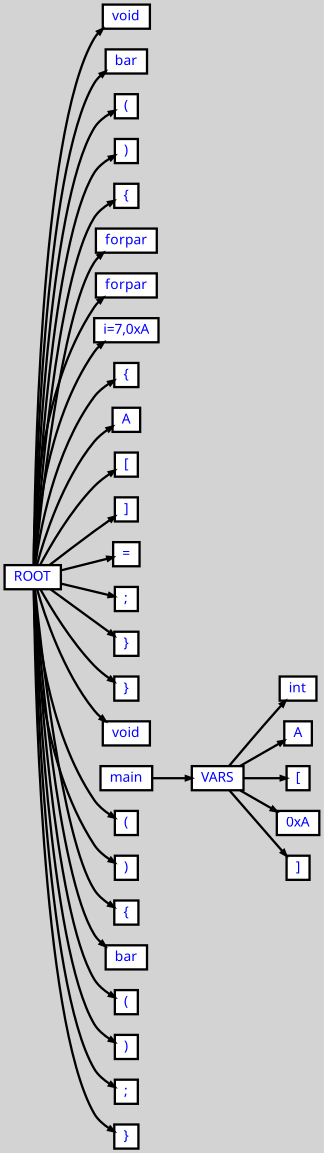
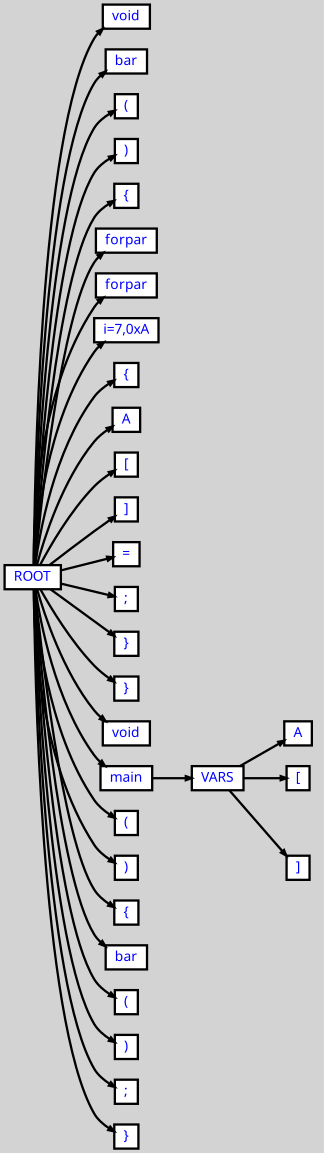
  digraph {
    bgcolor=lightgrey
    fontname="Noto Sans"
    ordering=out
    rankdir=LR
    ranksep=.4
    node [color=black fillcolor=white fixedsize=false fontcolor=blue fontname="Noto Sans" fontsize=12 shape=box style="filled, solid, bold"]
    edge [arrowsize=.5 color=black fontname="Noto Sans" style=bold]
    n1 [height=.25 label=ROOT width=.25]
    n2 [height=.25 label=void width=.25]
    n3 [height=.25 label=bar width=.25]
    n4 [height=.25 label="(" width=.25]
    n5 [height=.25 label=")" width=.25]
    n6 [height=.25 label="{" width=.25]
    n7 [height=.25 label=forpar width=.25]
    n8 [height=.25 label=forpar width=.25]
    n9 [height=.25 label="i=7,0xA" width=.25]
    n10 [height=.25 label="{" width=.25]
    n11 [height=.25 label=A width=.25]
    n12 [height=.25 label="[" width=.25]
    n13 [height=.25 label="]" width=.25]
    n14 [height=.25 label="=" width=.25]
    n15 [height=.25 label=";" width=.25]
    n16 [height=.25 label="}" width=.25]
    n17 [height=.25 label="}" width=.25]
    n18 [height=.25 label=void width=.25]
    n19 [height=.25 label=main width=.25]
    n20 [height=.25 label="(" width=.25]
    n21 [height=.25 label=")" width=.25]
    n22 [height=.25 label="{" width=.25]
    n23 [height=.25 label=bar width=.25]
    n24 [height=.25 label="(" width=.25]
    n25 [height=.25 label=")" width=.25]
    n26 [height=.25 label=";" width=.25]
    n27 [height=.25 label="}" width=.25]
    n28 [height=.25 label=VARS width=.25]
-   n29 [height=.25 label=int width=.25]
    n30 [height=.25 label=A width=.25]
    n31 [height=.25 label="[" width=.25]
-   n32 [height=.25 label="0xA" width=.25]
    n33 [height=.25 label="]" width=.25]
    n1 -> n2
    n1 -> n3
    n1 -> n4
    n1 -> n5
    n1 -> n6
    n1 -> n7
    n1 -> n8
    n1 -> n9
    n1 -> n10
    n1 -> n11
    n1 -> n12
    n1 -> n13
    n1 -> n14
    n1 -> n15
    n1 -> n16
    n1 -> n17
    n1 -> n18
+   n1 -> n19
    n1 -> n20
    n1 -> n21
    n1 -> n22
    n1 -> n23
    n1 -> n24
    n1 -> n25
    n1 -> n26
    n1 -> n27
    n19 -> n28
-   n28 -> n29
    n28 -> n30
    n28 -> n31
-   n28 -> n32
    n28 -> n33
  }
